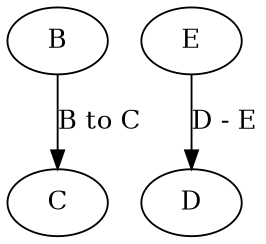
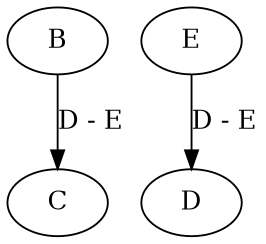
  digraph {
    n1 [label=B]
    n2 [label=C]
    n3 [label=D]
    n4 [label=E]
-   n1 -> n2 [label="B to C"]
+   n1 -> n2 [label="D - E"]
    n4 -> n3 [label="D - E"]
  }
